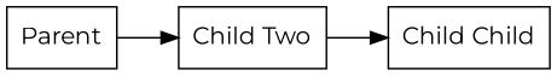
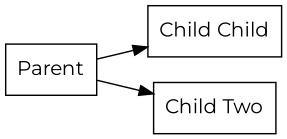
  digraph {
    fontname=Montserrat
    rankdir=LR
    node [fontname=Montserrat shape=box]
    edge [fontname=Montserrat]
    n1 [label="Child Child"]
    Parent
    "Child Two"
-   "Child Two" -> n1
+   Parent -> n1
    Parent -> "Child Two"
  }
